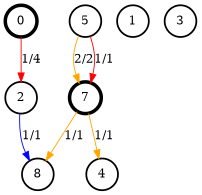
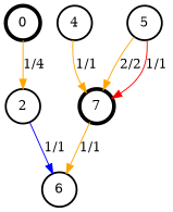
  digraph {
    forcelabels=true
    node [penwidth=2 shape=circle]
    edge [color=orange]
    0 [penwidth=4]
    2
-   6 [label=8]
+   6
    7 [penwidth=4]
    4
    5
-   1
-   3
-   0 -> 2 [color=red label="1/4"]
+   0 -> 2 [label="1/4"]
    2 -> 6 [color=blue label="1/1"]
    7 -> 6 [label="1/1"]
-   7 -> 4 [label="1/1"]
+   4 -> 7 [label="1/1"]
    5 -> 7 [label="2/2"]
    5 -> 7 [color=red label="1/1"]
  }
